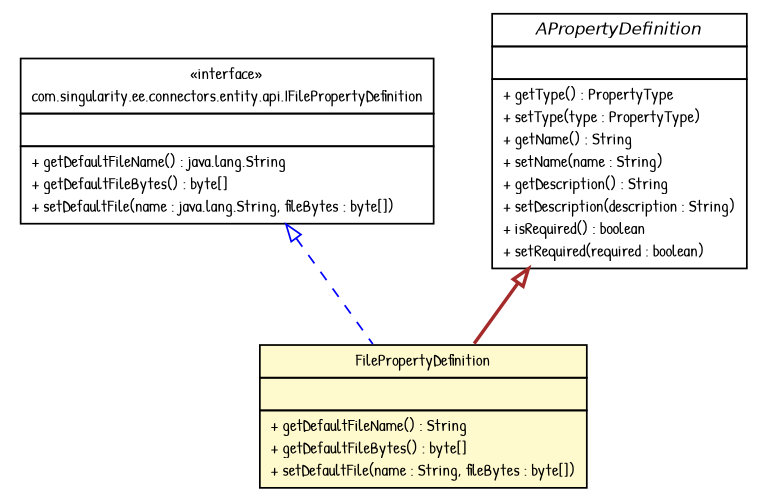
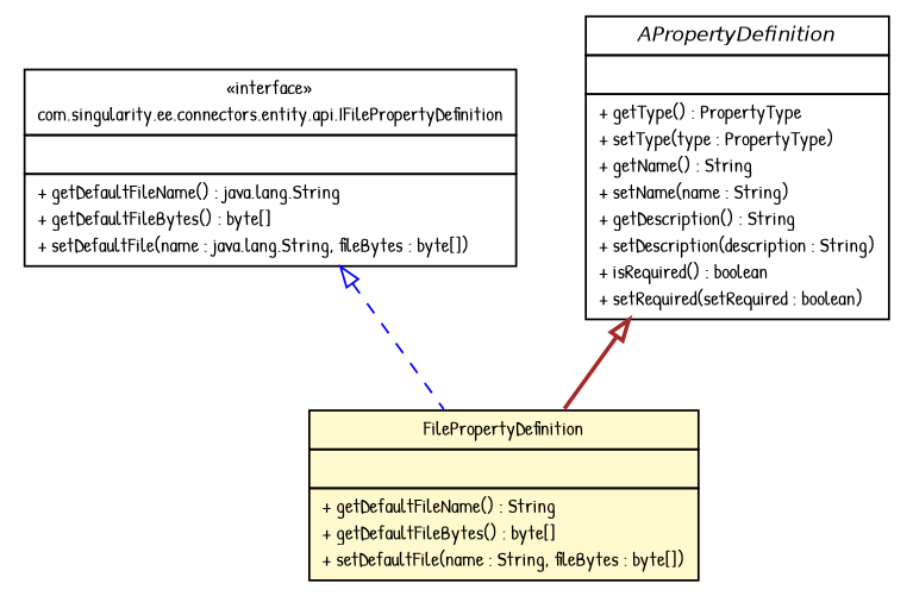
  digraph {
    nodesep=0.25
    ranksep=0.5
    fontname="Patrick Hand"
    node [fontcolor=black fontname="Patrick Hand" fontsize=10.0 shape=plaintext]
    edge [arrowtail=empty dir=back fontname="Patrick Hand" fontsize=10 headport=p labelfontname=Helvetica labelfontsize=10 tailport=p]
    n1 [label=<<table title="com.singularity.ee.connectors.entity.api.IFilePropertyDefinition" border="0" cellborder="1" cellspacing="0" cellpadding="2" port="p" href="../api/IFilePropertyDefinition.html"> 		<tr><td><table border="0" cellspacing="0" cellpadding="1"> <tr><td align="center" balign="center"> &#171;interface&#187; </td></tr> <tr><td align="center" balign="center"> com.singularity.ee.connectors.entity.api.IFilePropertyDefinition </td></tr> 		</table></td></tr> 		<tr><td><table border="0" cellspacing="0" cellpadding="1"> <tr><td align="left" balign="left">  </td></tr> 		</table></td></tr> 		<tr><td><table border="0" cellspacing="0" cellpadding="1"> <tr><td align="left" balign="left"> + getDefaultFileName() : java.lang.String </td></tr> <tr><td align="left" balign="left"> + getDefaultFileBytes() : byte[] </td></tr> <tr><td align="left" balign="left"> + setDefaultFile(name : java.lang.String, fileBytes : byte[]) </td></tr> 		</table></td></tr> 		</table>>]
    n2 [label=<<table title="com.singularity.ee.connectors.entity.impl.FilePropertyDefinition" border="0" cellborder="1" cellspacing="0" cellpadding="2" port="p" bgcolor="lemonChiffon" href="./FilePropertyDefinition.html"> 		<tr><td><table border="0" cellspacing="0" cellpadding="1"> <tr><td align="center" balign="center"> FilePropertyDefinition </td></tr> 		</table></td></tr> 		<tr><td><table border="0" cellspacing="0" cellpadding="1"> <tr><td align="left" balign="left">  </td></tr> 		</table></td></tr> 		<tr><td><table border="0" cellspacing="0" cellpadding="1"> <tr><td align="left" balign="left"> + getDefaultFileName() : String </td></tr> <tr><td align="left" balign="left"> + getDefaultFileBytes() : byte[] </td></tr> <tr><td align="left" balign="left"> + setDefaultFile(name : String, fileBytes : byte[]) </td></tr> 		</table></td></tr> 		</table>>]
-   n3 [label=<<table title="com.singularity.ee.connectors.entity.impl.APropertyDefinition" border="0" cellborder="1" cellspacing="0" cellpadding="2" port="p" href="./APropertyDefinition.html"> 		<tr><td><table border="0" cellspacing="0" cellpadding="1"> <tr><td align="center" balign="center"><font face="Helvetica-Oblique"> APropertyDefinition </font></td></tr> 		</table></td></tr> 		<tr><td><table border="0" cellspacing="0" cellpadding="1"> <tr><td align="left" balign="left">  </td></tr> 		</table></td></tr> 		<tr><td><table border="0" cellspacing="0" cellpadding="1"> <tr><td align="left" balign="left"> + getType() : PropertyType </td></tr> <tr><td align="left" balign="left"> + setType(type : PropertyType) </td></tr> <tr><td align="left" balign="left"> + getName() : String </td></tr> <tr><td align="left" balign="left"> + setName(name : String) </td></tr> <tr><td align="left" balign="left"> + getDescription() : String </td></tr> <tr><td align="left" balign="left"> + setDescription(description : String) </td></tr> <tr><td align="left" balign="left"> + isRequired() : boolean </td></tr> <tr><td align="left" balign="left"> + setRequired(required : boolean) </td></tr> 		</table></td></tr> 		</table>>]
+   n3 [label=<<table title="com.singularity.ee.connectors.entity.impl.APropertyDefinition" border="0" cellborder="1" cellspacing="0" cellpadding="2" port="p" href="./APropertyDefinition.html"> 		<tr><td><table border="0" cellspacing="0" cellpadding="1"> <tr><td align="center" balign="center"><font face="Helvetica-Oblique"> APropertyDefinition </font></td></tr> 		</table></td></tr> 		<tr><td><table border="0" cellspacing="0" cellpadding="1"> <tr><td align="left" balign="left">  </td></tr> 		</table></td></tr> 		<tr><td><table border="0" cellspacing="0" cellpadding="1"> <tr><td align="left" balign="left"> + getType() : PropertyType </td></tr> <tr><td align="left" balign="left"> + setType(type : PropertyType) </td></tr> <tr><td align="left" balign="left"> + getName() : String </td></tr> <tr><td align="left" balign="left"> + setName(name : String) </td></tr> <tr><td align="left" balign="left"> + getDescription() : String </td></tr> <tr><td align="left" balign="left"> + setDescription(description : String) </td></tr> <tr><td align="left" balign="left"> + isRequired() : boolean </td></tr> <tr><td align="left" balign="left"> + setRequired(setRequired : boolean) </td></tr> 		</table></td></tr> 		</table>>]
    n1 -> n2 [style=dashed color=blue]
    n3 -> n2 [color=brown style=bold]
  }
